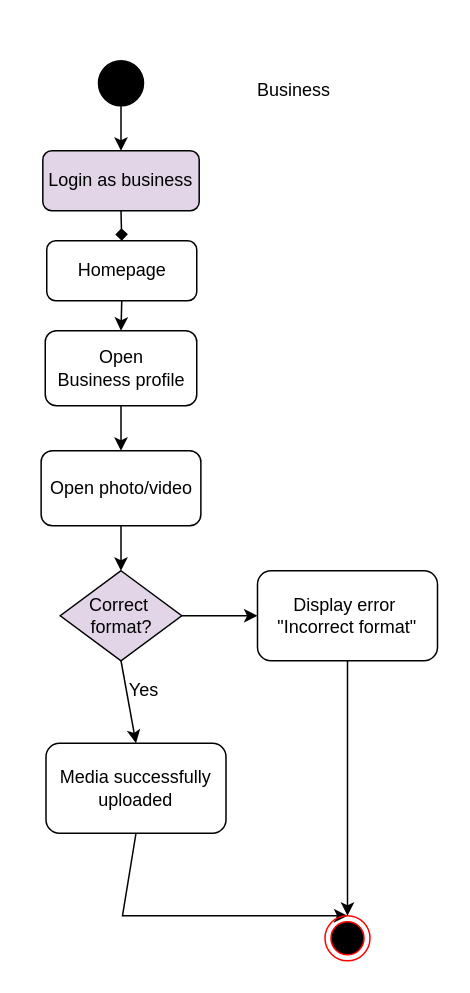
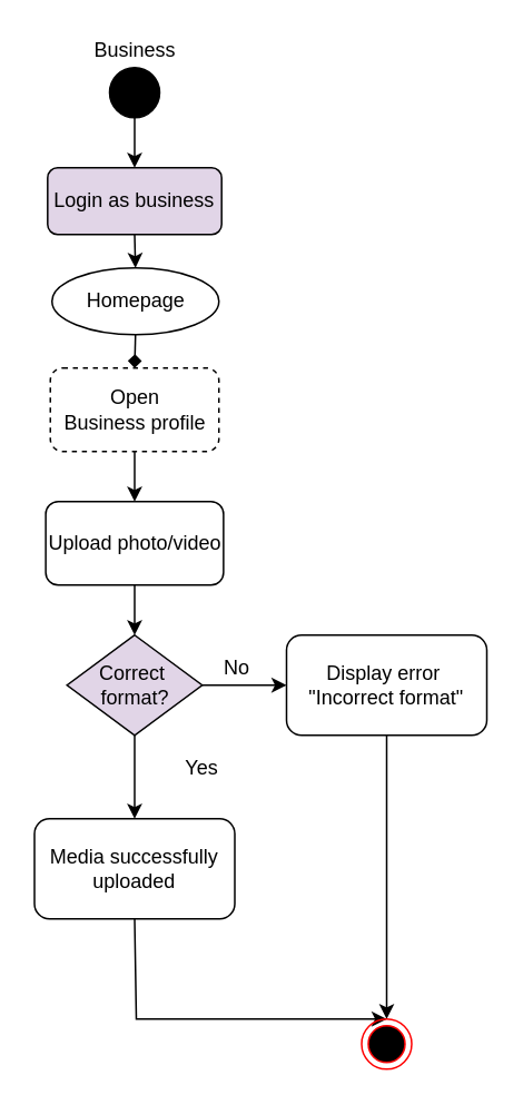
  <mxCell id="0" />
  <mxCell id="1" parent="0" />
  <mxCell id="2" value="" style="ellipse;shape=doubleEllipse;html=1;dashed=0;whitespace=wrap;aspect=fixed;fillColor=#000000;" parent="1" vertex="1"><mxGeometry x="65" y="40" width="30" height="30" as="geometry" /></mxCell>
  <mxCell id="3" value="" style="endArrow=classic;html=1;rounded=0;exitX=0.5;exitY=1;exitDx=0;exitDy=0;entryX=0.5;entryY=0;entryDx=0;entryDy=0;" parent="1" source="2" target="20" edge="1"><mxGeometry width="50" height="50" relative="1" as="geometry"><mxPoint x="71" y="380" as="sourcePoint" /><mxPoint x="80" y="230" as="targetPoint" /></mxGeometry></mxCell>
- <mxCell id="4" value="Open&lt;br&gt;Business profile" style="rounded=1;whiteSpace=wrap;html=1;fillColor=#FFFFFF;" parent="1" vertex="1"><mxGeometry x="29.5" y="220" width="101" height="50" as="geometry" /></mxCell>
+ <mxCell id="4" value="Open&lt;br&gt;Business profile" style="rounded=1;whiteSpace=wrap;html=1;fillColor=#FFFFFF;dashed=1;" parent="1" vertex="1"><mxGeometry x="29.5" y="220" width="101" height="50" as="geometry" /></mxCell>
  <mxCell id="5" value="" style="endArrow=classic;html=1;rounded=0;exitX=0.5;exitY=1;exitDx=0;exitDy=0;entryX=0.5;entryY=0;entryDx=0;entryDy=0;" parent="1" source="4" target="6" edge="1"><mxGeometry width="50" height="50" relative="1" as="geometry"><mxPoint x="71" y="370" as="sourcePoint" /><mxPoint x="80" y="320" as="targetPoint" /></mxGeometry></mxCell>
- <mxCell id="6" value="Open photo/video" style="rounded=1;whiteSpace=wrap;html=1;fillColor=#FFFFFF;" parent="1" vertex="1"><mxGeometry x="26.75" y="300" width="106.5" height="50" as="geometry" /></mxCell>
+ <mxCell id="6" value="Upload photo/video" style="rounded=1;whiteSpace=wrap;html=1;fillColor=#FFFFFF;" parent="1" vertex="1"><mxGeometry x="26.75" y="300" width="106.5" height="50" as="geometry" /></mxCell>
  <mxCell id="7" value="Correct&amp;nbsp;&lt;br&gt;format?" style="rhombus;whiteSpace=wrap;html=1;fillColor=#e1d5e7;" parent="1" vertex="1"><mxGeometry x="39.5" y="380" width="81" height="60" as="geometry" /></mxCell>
  <mxCell id="8" value="" style="endArrow=classic;html=1;rounded=0;exitX=0.5;exitY=1;exitDx=0;exitDy=0;entryX=0.5;entryY=0;entryDx=0;entryDy=0;" parent="1" source="6" target="7" edge="1"><mxGeometry width="50" height="50" relative="1" as="geometry"><mxPoint x="71" y="360" as="sourcePoint" /><mxPoint x="121" y="310" as="targetPoint" /></mxGeometry></mxCell>
  <mxCell id="9" value="" style="endArrow=classic;html=1;rounded=0;exitX=1;exitY=0.5;exitDx=0;exitDy=0;entryX=0;entryY=0.5;entryDx=0;entryDy=0;" parent="1" source="7" target="11" edge="1"><mxGeometry width="50" height="50" relative="1" as="geometry"><mxPoint x="71" y="360" as="sourcePoint" /><mxPoint x="171" y="410" as="targetPoint" /></mxGeometry></mxCell>
  <mxCell id="10" value="" style="endArrow=classic;html=1;rounded=0;exitX=0.5;exitY=1;exitDx=0;exitDy=0;entryX=0.5;entryY=0;entryDx=0;entryDy=0;" parent="1" source="7" target="12" edge="1"><mxGeometry width="50" height="50" relative="1" as="geometry"><mxPoint x="71" y="360" as="sourcePoint" /><mxPoint x="80" y="490" as="targetPoint" /></mxGeometry></mxCell>
  <mxCell id="11" value="Display error&amp;nbsp;&lt;br&gt;&quot;Incorrect format&quot;" style="rounded=1;whiteSpace=wrap;html=1;fillColor=#FFFFFF;" parent="1" vertex="1"><mxGeometry x="171" y="380" width="120" height="60" as="geometry" /></mxCell>
- <mxCell id="12" value="Media successfully uploaded" style="rounded=1;whiteSpace=wrap;html=1;fillColor=#FFFFFF;" parent="1" vertex="1"><mxGeometry x="30" y="495" width="120" height="60" as="geometry" /></mxCell>
+ <mxCell id="12" value="Media successfully uploaded" style="rounded=1;whiteSpace=wrap;html=1;fillColor=#FFFFFF;" parent="1" vertex="1"><mxGeometry x="20" y="490" width="120" height="60" as="geometry" /></mxCell>
  <mxCell id="13" value="" style="endArrow=classic;html=1;rounded=0;exitX=0.5;exitY=1;exitDx=0;exitDy=0;entryX=0.5;entryY=0;entryDx=0;entryDy=0;" parent="1" source="12" target="15" edge="1"><mxGeometry width="50" height="50" relative="1" as="geometry"><mxPoint x="71" y="490" as="sourcePoint" /><mxPoint x="81" y="640" as="targetPoint" /><Array as="points"><mxPoint x="81" y="610" /></Array></mxGeometry></mxCell>
  <mxCell id="14" value="" style="endArrow=classic;html=1;rounded=0;exitX=0.5;exitY=1;exitDx=0;exitDy=0;" parent="1" source="11" target="15" edge="1"><mxGeometry width="50" height="50" relative="1" as="geometry"><mxPoint x="71" y="490" as="sourcePoint" /><mxPoint x="231" y="770" as="targetPoint" /><Array as="points" /></mxGeometry></mxCell>
  <mxCell id="15" value="" style="ellipse;html=1;shape=endState;fillColor=#000000;strokeColor=#ff0000;" parent="1" vertex="1"><mxGeometry x="216" y="610" width="30" height="30" as="geometry" /></mxCell>
- <mxCell id="17" value="Yes" style="text;html=1;align=center;verticalAlign=middle;resizable=0;points=[];autosize=1;strokeColor=none;fillColor=none;" parent="1" vertex="1"><mxGeometry x="75" y="450" width="40" height="20" as="geometry" /></mxCell>
- <mxCell id="18" value="&lt;span style=&quot;&quot;&gt;Business&lt;/span&gt;" style="text;html=1;align=center;verticalAlign=middle;resizable=0;points=[];autosize=1;strokeColor=none;fillColor=none;" parent="1" vertex="1"><mxGeometry x="165" y="50" width="60" height="20" as="geometry" /></mxCell>
- <mxCell id="19" style="edgeStyle=orthogonalEdgeStyle;rounded=0;orthogonalLoop=1;jettySize=auto;html=1;exitX=0.5;exitY=1;exitDx=0;exitDy=0;entryX=0.5;entryY=0;entryDx=0;entryDy=0;endArrow=diamond;" edge="1" parent="1" source="20" target="22"><mxGeometry relative="1" as="geometry" /></mxCell>
+ <mxCell id="16" value="No" style="text;html=1;align=center;verticalAlign=middle;resizable=0;points=[];autosize=1;strokeColor=none;fillColor=none;" parent="1" vertex="1"><mxGeometry x="126" y="390" width="30" height="20" as="geometry" /></mxCell>
+ <mxCell id="17" value="Yes" style="text;html=1;align=center;verticalAlign=middle;resizable=0;points=[];autosize=1;strokeColor=none;fillColor=none;" parent="1" vertex="1"><mxGeometry x="100" y="450" width="40" height="20" as="geometry" /></mxCell>
+ <mxCell id="18" value="&lt;span style=&quot;&quot;&gt;Business&lt;/span&gt;" style="text;html=1;align=center;verticalAlign=middle;resizable=0;points=[];autosize=1;strokeColor=none;fillColor=none;" parent="1" vertex="1"><mxGeometry x="50" y="20" width="60" height="20" as="geometry" /></mxCell>
+ <mxCell id="19" style="edgeStyle=orthogonalEdgeStyle;rounded=0;orthogonalLoop=1;jettySize=auto;html=1;exitX=0.5;exitY=1;exitDx=0;exitDy=0;entryX=0.5;entryY=0;entryDx=0;entryDy=0;" edge="1" parent="1" source="20" target="22"><mxGeometry relative="1" as="geometry" /></mxCell>
  <mxCell id="20" value="Login as business" style="rounded=1;whiteSpace=wrap;html=1;fillColor=#e1d5e7;" vertex="1" parent="1"><mxGeometry x="27.88" y="100" width="104.25" height="40" as="geometry" /></mxCell>
- <mxCell id="21" style="edgeStyle=orthogonalEdgeStyle;rounded=0;orthogonalLoop=1;jettySize=auto;html=1;exitX=0.5;exitY=1;exitDx=0;exitDy=0;entryX=0.5;entryY=0;entryDx=0;entryDy=0;" edge="1" parent="1" source="22" target="4"><mxGeometry relative="1" as="geometry" /></mxCell>
- <mxCell id="22" value="Homepage" style="rounded=1;whiteSpace=wrap;html=1;" vertex="1" parent="1"><mxGeometry x="30.5" y="160" width="100" height="40" as="geometry" /></mxCell>
+ <mxCell id="21" style="edgeStyle=orthogonalEdgeStyle;rounded=0;orthogonalLoop=1;jettySize=auto;html=1;exitX=0.5;exitY=1;exitDx=0;exitDy=0;entryX=0.5;entryY=0;entryDx=0;entryDy=0;endArrow=diamond;" edge="1" parent="1" source="22" target="4"><mxGeometry relative="1" as="geometry" /></mxCell>
+ <mxCell id="22" value="Homepage" style="ellipse;whiteSpace=wrap;html=1;" vertex="1" parent="1"><mxGeometry x="30.5" y="160" width="100" height="40" as="geometry" /></mxCell>
